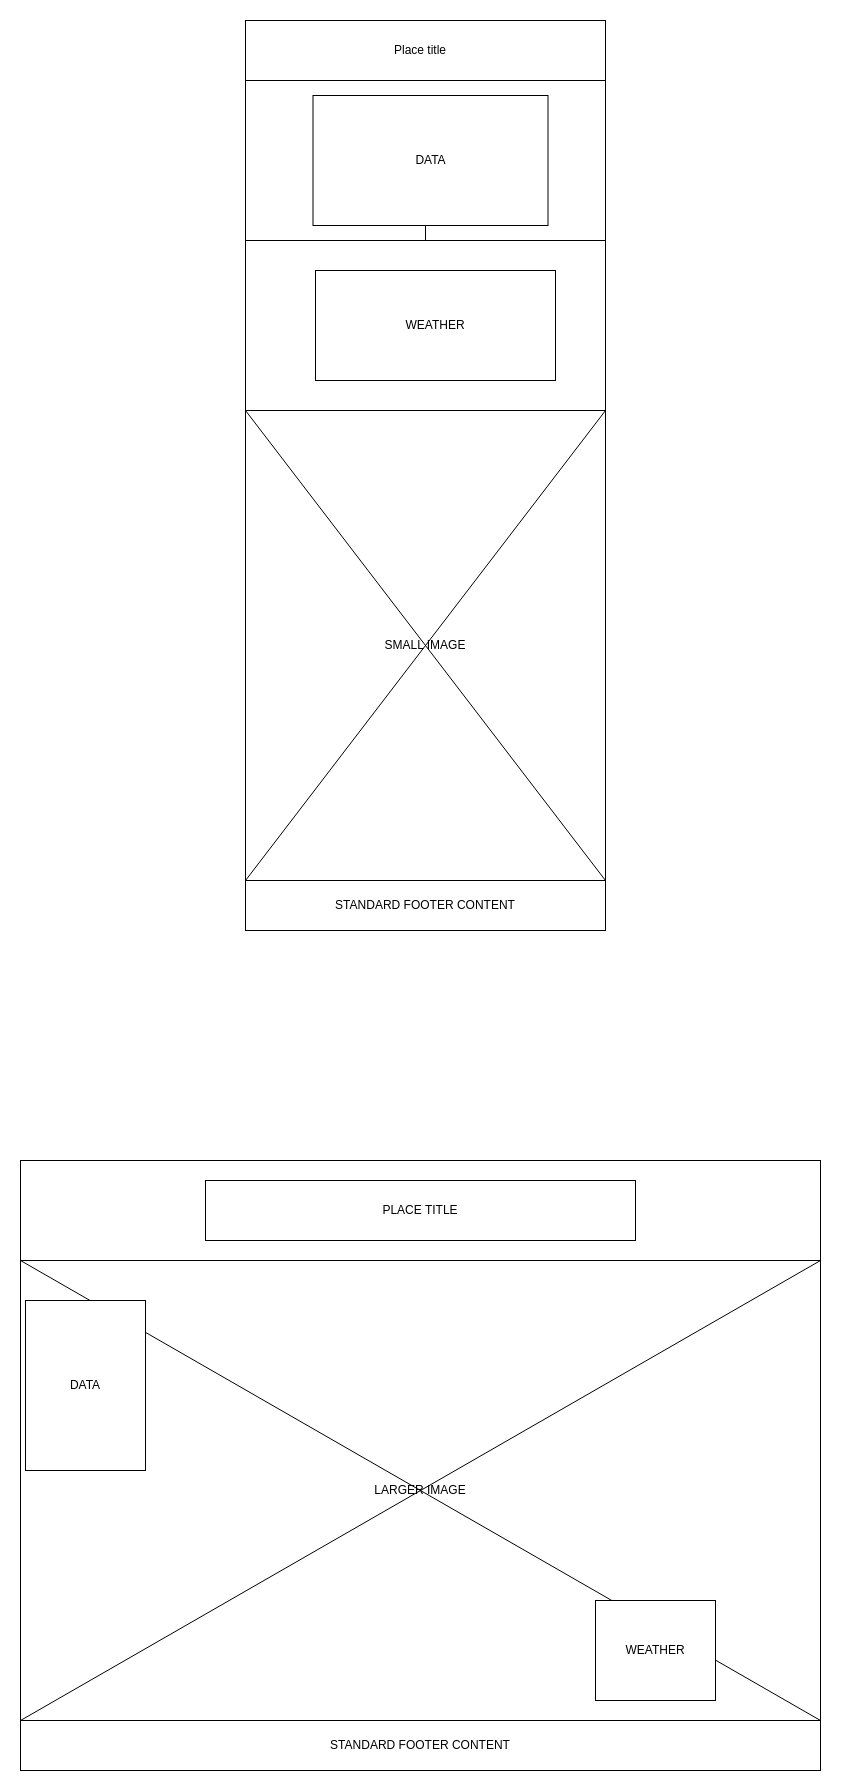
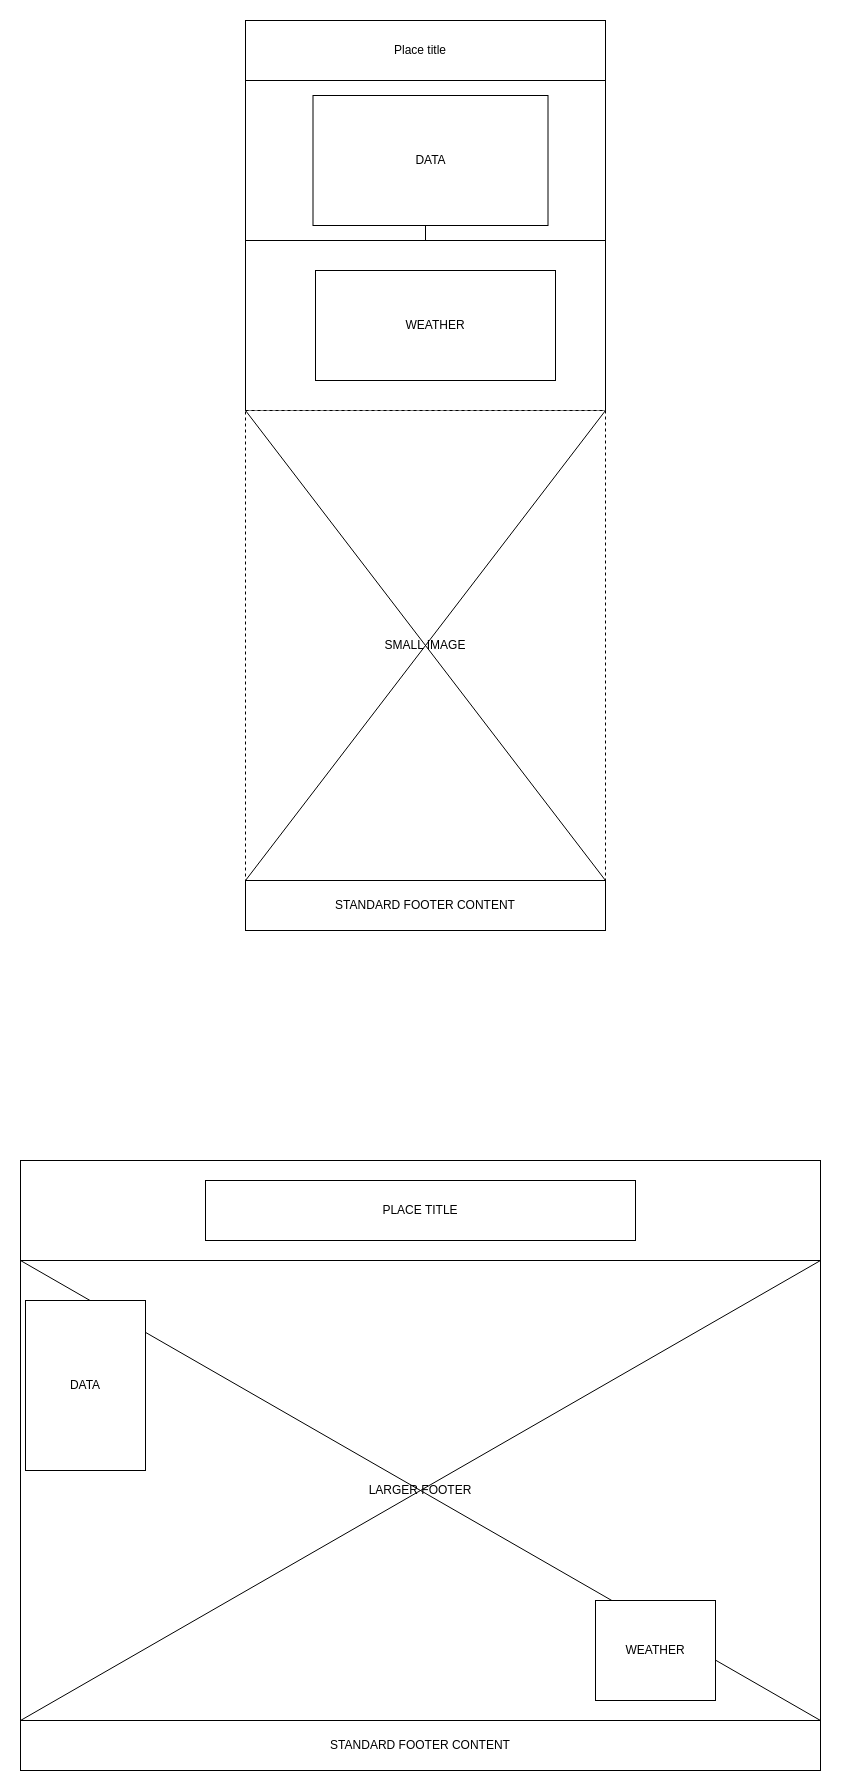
  <mxCell id="0" />
  <mxCell id="1" parent="0" />
  <mxCell id="2" value="" style="rounded=0;whiteSpace=wrap;html=1;" vertex="1" parent="1"><mxGeometry x="245" y="20" width="360" height="60" as="geometry" /></mxCell>
  <mxCell id="3" value="Place title" style="text;strokeColor=none;align=center;fillColor=none;html=1;verticalAlign=middle;whiteSpace=wrap;rounded=0;" vertex="1" parent="1"><mxGeometry x="300" y="35" width="240" height="30" as="geometry" /></mxCell>
  <mxCell id="4" value="" style="rounded=0;whiteSpace=wrap;html=1;" vertex="1" parent="1"><mxGeometry x="245" y="80" width="360" height="160" as="geometry" /></mxCell>
  <mxCell id="5" style="edgeStyle=orthogonalEdgeStyle;rounded=0;orthogonalLoop=1;jettySize=auto;html=1;exitX=0.5;exitY=0;exitDx=0;exitDy=0;" edge="1" parent="1" source="6" target="4"><mxGeometry relative="1" as="geometry" /></mxCell>
  <mxCell id="6" value="" style="rounded=0;whiteSpace=wrap;html=1;" vertex="1" parent="1"><mxGeometry x="245" y="240" width="360" height="170" as="geometry" /></mxCell>
- <mxCell id="7" value="SMALL IMAGE" style="rounded=0;whiteSpace=wrap;html=1;" vertex="1" parent="1"><mxGeometry x="245" y="410" width="360" height="470" as="geometry" /></mxCell>
+ <mxCell id="7" value="SMALL IMAGE" style="rounded=0;whiteSpace=wrap;html=1;dashed=1;" vertex="1" parent="1"><mxGeometry x="245" y="410" width="360" height="470" as="geometry" /></mxCell>
  <mxCell id="8" value="" style="endArrow=none;html=1;rounded=0;exitX=0;exitY=1;exitDx=0;exitDy=0;entryX=1;entryY=0;entryDx=0;entryDy=0;" edge="1" parent="1" source="7" target="7"><mxGeometry width="50" height="50" relative="1" as="geometry"><mxPoint x="395" y="710" as="sourcePoint" /><mxPoint x="445" y="660" as="targetPoint" /></mxGeometry></mxCell>
  <mxCell id="9" value="DATA" style="rounded=0;whiteSpace=wrap;html=1;" vertex="1" parent="1"><mxGeometry x="312.5" y="95" width="235" height="130" as="geometry" /></mxCell>
  <mxCell id="10" value="WEATHER" style="rounded=0;whiteSpace=wrap;html=1;" vertex="1" parent="1"><mxGeometry x="315" y="270" width="240" height="110" as="geometry" /></mxCell>
  <mxCell id="11" value="" style="endArrow=none;html=1;rounded=0;entryX=0;entryY=0;entryDx=0;entryDy=0;exitX=1;exitY=1;exitDx=0;exitDy=0;" edge="1" parent="1" source="7" target="7"><mxGeometry width="50" height="50" relative="1" as="geometry"><mxPoint x="420" y="720" as="sourcePoint" /><mxPoint x="470" y="670" as="targetPoint" /></mxGeometry></mxCell>
  <mxCell id="12" value="" style="rounded=0;whiteSpace=wrap;html=1;" vertex="1" parent="1"><mxGeometry x="20" y="1160" width="800" height="100" as="geometry" /></mxCell>
  <mxCell id="13" value="PLACE TITLE" style="rounded=0;whiteSpace=wrap;html=1;" vertex="1" parent="1"><mxGeometry x="205" y="1180" width="430" height="60" as="geometry" /></mxCell>
  <mxCell id="14" value="STANDARD FOOTER CONTENT" style="rounded=0;whiteSpace=wrap;html=1;" vertex="1" parent="1"><mxGeometry x="245" y="880" width="360" height="50" as="geometry" /></mxCell>
  <mxCell id="15" value="" style="endArrow=none;html=1;rounded=0;entryX=1;entryY=0;entryDx=0;entryDy=0;exitX=0;exitY=1;exitDx=0;exitDy=0;" edge="1" parent="1" source="18" target="18"><mxGeometry width="50" height="50" relative="1" as="geometry"><mxPoint x="395" y="1520" as="sourcePoint" /><mxPoint x="445" y="1470" as="targetPoint" /></mxGeometry></mxCell>
  <mxCell id="16" value="" style="endArrow=none;html=1;rounded=0;" edge="1" parent="1" source="18"><mxGeometry width="50" height="50" relative="1" as="geometry"><mxPoint x="475" y="1550" as="sourcePoint" /><mxPoint x="525" y="1500" as="targetPoint" /></mxGeometry></mxCell>
  <mxCell id="17" value="" style="endArrow=none;html=1;rounded=0;" edge="1" parent="1" target="18"><mxGeometry width="50" height="50" relative="1" as="geometry"><mxPoint x="475" y="1550" as="sourcePoint" /><mxPoint x="525" y="1500" as="targetPoint" /></mxGeometry></mxCell>
- <mxCell id="18" value="LARGER IMAGE" style="rounded=0;whiteSpace=wrap;html=1;" vertex="1" parent="1"><mxGeometry x="20" y="1260" width="800" height="460" as="geometry" /></mxCell>
+ <mxCell id="18" value="LARGER FOOTER" style="rounded=0;whiteSpace=wrap;html=1;" vertex="1" parent="1"><mxGeometry x="20" y="1260" width="800" height="460" as="geometry" /></mxCell>
  <mxCell id="19" value="" style="endArrow=none;html=1;rounded=0;exitX=0;exitY=1;exitDx=0;exitDy=0;entryX=1;entryY=0;entryDx=0;entryDy=0;" edge="1" parent="1" source="18" target="18"><mxGeometry width="50" height="50" relative="1" as="geometry"><mxPoint x="420" y="1530" as="sourcePoint" /><mxPoint x="470" y="1480" as="targetPoint" /></mxGeometry></mxCell>
  <mxCell id="20" value="" style="endArrow=none;html=1;rounded=0;entryX=0;entryY=0;entryDx=0;entryDy=0;exitX=1;exitY=1;exitDx=0;exitDy=0;" edge="1" parent="1" source="18" target="18"><mxGeometry width="50" height="50" relative="1" as="geometry"><mxPoint x="395" y="1540" as="sourcePoint" /><mxPoint x="445" y="1490" as="targetPoint" /></mxGeometry></mxCell>
  <mxCell id="21" value="DATA" style="rounded=0;whiteSpace=wrap;html=1;" vertex="1" parent="1"><mxGeometry x="25" y="1300" width="120" height="170" as="geometry" /></mxCell>
  <mxCell id="22" value="WEATHER" style="rounded=0;whiteSpace=wrap;html=1;" vertex="1" parent="1"><mxGeometry x="595" y="1600" width="120" height="100" as="geometry" /></mxCell>
  <mxCell id="23" value="STANDARD FOOTER CONTENT" style="rounded=0;whiteSpace=wrap;html=1;" vertex="1" parent="1"><mxGeometry x="20" y="1720" width="800" height="50" as="geometry" /></mxCell>
